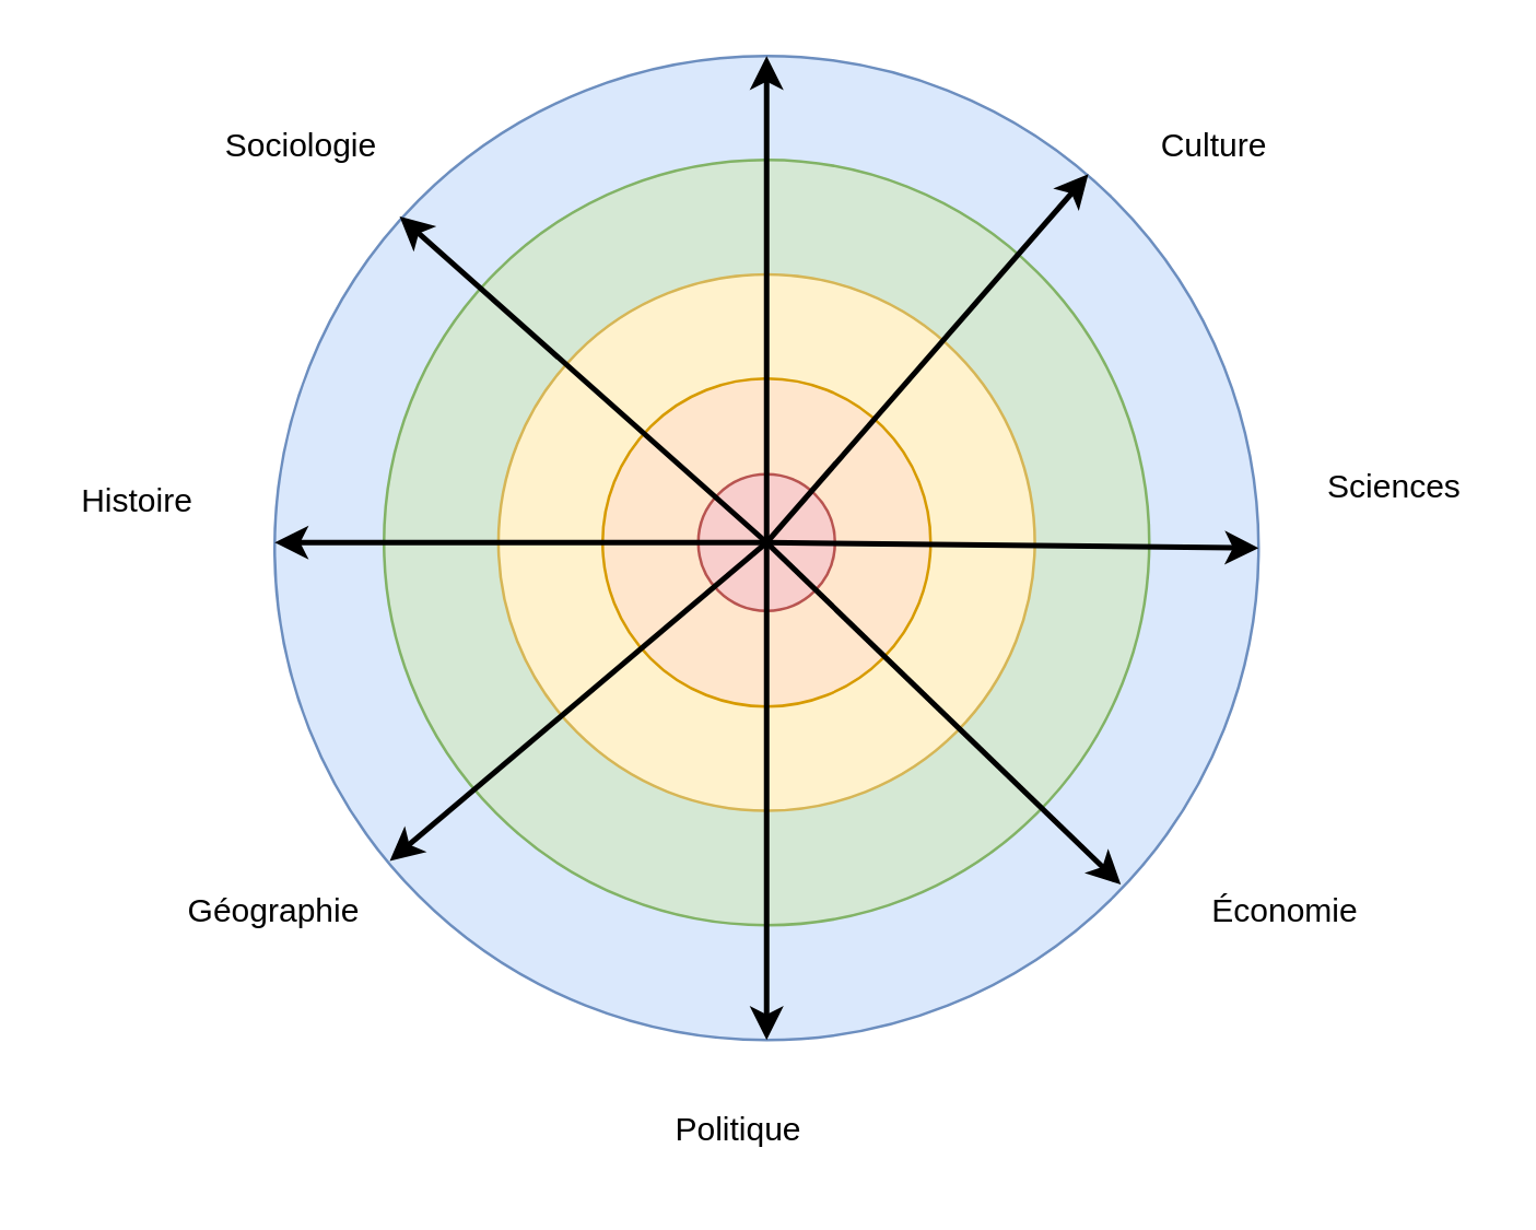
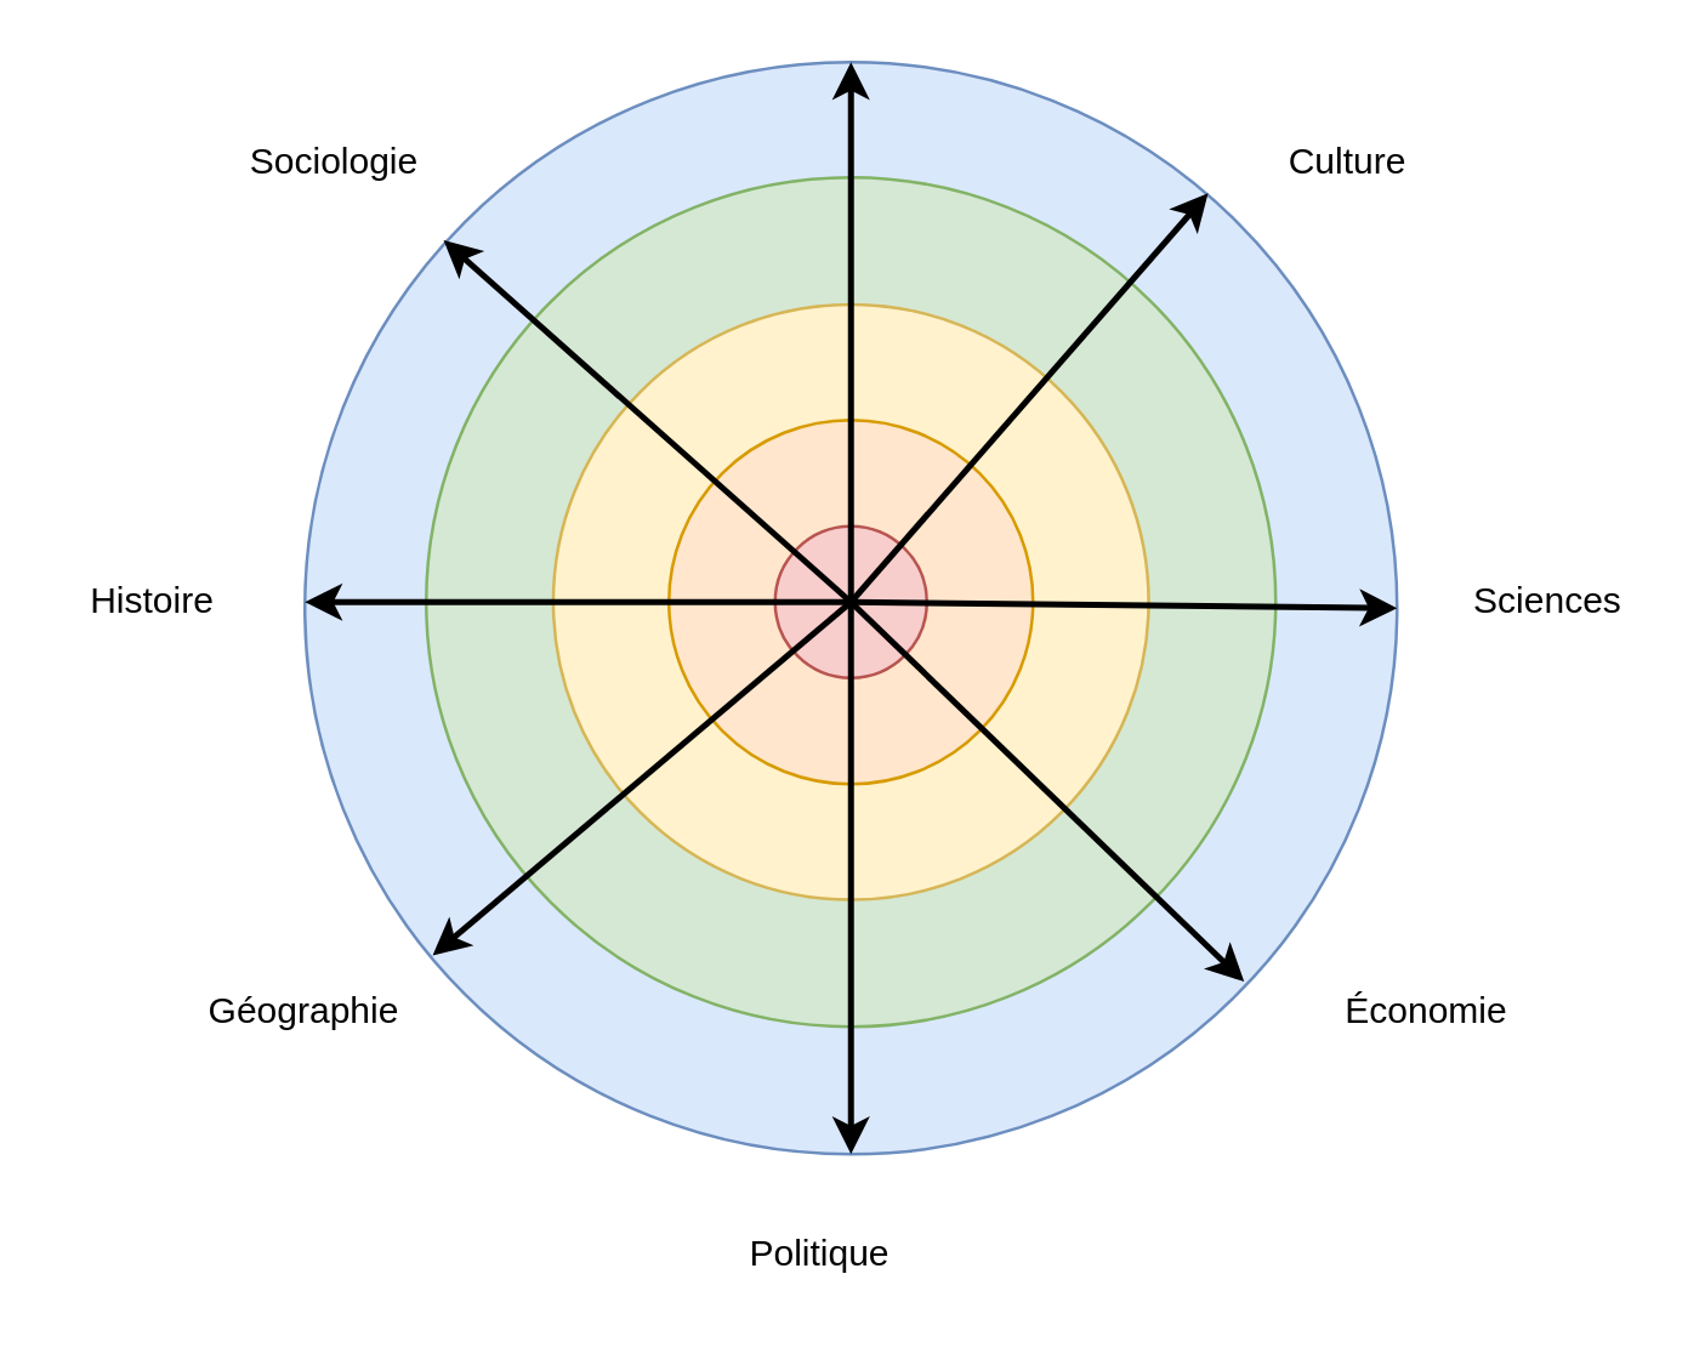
  <mxCell id="0" />
  <mxCell id="1" parent="0" />
  <mxCell id="2" value="" style="ellipse;whiteSpace=wrap;html=1;aspect=fixed;fillColor=#dae8fc;strokeColor=#6c8ebf;" vertex="1" parent="1"><mxGeometry x="100" y="20" width="360" height="360" as="geometry" /></mxCell>
  <mxCell id="3" value="" style="ellipse;whiteSpace=wrap;html=1;aspect=fixed;fillColor=#d5e8d4;strokeColor=#82b366;" vertex="1" parent="1"><mxGeometry x="140" y="58" width="280" height="280" as="geometry" /></mxCell>
  <mxCell id="4" value="" style="ellipse;whiteSpace=wrap;html=1;aspect=fixed;fillColor=#fff2cc;strokeColor=#d6b656;" vertex="1" parent="1"><mxGeometry x="181.875" y="99.875" width="196.25" height="196.25" as="geometry" /></mxCell>
  <mxCell id="5" value="" style="ellipse;whiteSpace=wrap;html=1;aspect=fixed;fillColor=#ffe6cc;strokeColor=#d79b00;" vertex="1" parent="1"><mxGeometry x="220" y="138" width="120" height="120" as="geometry" /></mxCell>
  <mxCell id="6" value="" style="ellipse;whiteSpace=wrap;html=1;aspect=fixed;fillColor=#f8cecc;strokeColor=#b85450;" vertex="1" parent="1"><mxGeometry x="255" y="173" width="50" height="50" as="geometry" /></mxCell>
  <mxCell id="7" value="" style="endArrow=classic;html=1;rounded=0;strokeWidth=2;" edge="1" parent="1" target="2"><mxGeometry width="50" height="50" relative="1" as="geometry"><mxPoint x="280" y="198" as="sourcePoint" /><mxPoint x="330" y="148" as="targetPoint" /></mxGeometry></mxCell>
  <mxCell id="8" value="" style="endArrow=classic;html=1;rounded=0;strokeWidth=2;entryX=0.5;entryY=1;entryDx=0;entryDy=0;" edge="1" parent="1" target="2"><mxGeometry width="50" height="50" relative="1" as="geometry"><mxPoint x="280" y="198" as="sourcePoint" /><mxPoint x="290" y="30" as="targetPoint" /></mxGeometry></mxCell>
  <mxCell id="9" value="" style="endArrow=classic;html=1;rounded=0;strokeWidth=2;entryX=1;entryY=0.5;entryDx=0;entryDy=0;" edge="1" parent="1" target="2"><mxGeometry width="50" height="50" relative="1" as="geometry"><mxPoint x="280" y="198" as="sourcePoint" /><mxPoint x="290" y="390" as="targetPoint" /></mxGeometry></mxCell>
  <mxCell id="10" value="" style="endArrow=classic;html=1;rounded=0;strokeWidth=2;entryX=0;entryY=0.5;entryDx=0;entryDy=0;" edge="1" parent="1"><mxGeometry width="50" height="50" relative="1" as="geometry"><mxPoint x="280" y="198" as="sourcePoint" /><mxPoint x="100" y="198" as="targetPoint" /></mxGeometry></mxCell>
  <mxCell id="11" value="" style="endArrow=classic;html=1;rounded=0;strokeWidth=2;entryX=0.127;entryY=0.163;entryDx=0;entryDy=0;entryPerimeter=0;" edge="1" parent="1" target="2"><mxGeometry width="50" height="50" relative="1" as="geometry"><mxPoint x="280" y="198" as="sourcePoint" /><mxPoint x="110" y="208" as="targetPoint" /></mxGeometry></mxCell>
  <mxCell id="12" value="" style="endArrow=classic;html=1;rounded=0;strokeWidth=2;entryX=0.827;entryY=0.12;entryDx=0;entryDy=0;entryPerimeter=0;" edge="1" parent="1" target="2"><mxGeometry width="50" height="50" relative="1" as="geometry"><mxPoint x="280" y="198" as="sourcePoint" /><mxPoint x="156" y="89" as="targetPoint" /></mxGeometry></mxCell>
  <mxCell id="13" value="" style="endArrow=classic;html=1;rounded=0;strokeWidth=2;entryX=0.86;entryY=0.842;entryDx=0;entryDy=0;entryPerimeter=0;" edge="1" parent="1" target="2"><mxGeometry width="50" height="50" relative="1" as="geometry"><mxPoint x="280" y="198" as="sourcePoint" /><mxPoint x="408" y="73" as="targetPoint" /></mxGeometry></mxCell>
  <mxCell id="14" value="" style="endArrow=classic;html=1;rounded=0;strokeWidth=2;entryX=0.117;entryY=0.818;entryDx=0;entryDy=0;entryPerimeter=0;" edge="1" parent="1" target="2"><mxGeometry width="50" height="50" relative="1" as="geometry"><mxPoint x="280" y="198" as="sourcePoint" /><mxPoint x="420" y="333" as="targetPoint" /></mxGeometry></mxCell>
  <mxCell id="15" value="Sociologie" style="text;html=1;strokeColor=none;fillColor=none;align=center;verticalAlign=middle;whiteSpace=wrap;rounded=0;" vertex="1" parent="1"><mxGeometry x="80" y="38" width="60" height="30" as="geometry" /></mxCell>
- <mxCell id="16" value="Histoire" style="text;html=1;strokeColor=none;fillColor=none;align=center;verticalAlign=middle;whiteSpace=wrap;rounded=0;" vertex="1" parent="1"><mxGeometry x="20" y="168" width="60" height="30" as="geometry" /></mxCell>
+ <mxCell id="16" value="Histoire" style="text;html=1;strokeColor=none;fillColor=none;align=center;verticalAlign=middle;whiteSpace=wrap;rounded=0;" vertex="1" parent="1"><mxGeometry x="20" y="183" width="60" height="30" as="geometry" /></mxCell>
  <mxCell id="17" value="Géographie" style="text;html=1;strokeColor=none;fillColor=none;align=center;verticalAlign=middle;whiteSpace=wrap;rounded=0;" vertex="1" parent="1"><mxGeometry x="70" y="318" width="60" height="30" as="geometry" /></mxCell>
- <mxCell id="18" value="Sciences" style="text;html=1;strokeColor=none;fillColor=none;align=center;verticalAlign=middle;whiteSpace=wrap;rounded=0;" vertex="1" parent="1"><mxGeometry x="480" y="163" width="60" height="30" as="geometry" /></mxCell>
+ <mxCell id="18" value="Sciences" style="text;html=1;strokeColor=none;fillColor=none;align=center;verticalAlign=middle;whiteSpace=wrap;rounded=0;" vertex="1" parent="1"><mxGeometry x="480" y="183" width="60" height="30" as="geometry" /></mxCell>
  <mxCell id="19" value="Politique" style="text;html=1;strokeColor=none;fillColor=none;align=center;verticalAlign=middle;whiteSpace=wrap;rounded=0;" vertex="1" parent="1"><mxGeometry x="240" y="398" width="60" height="30" as="geometry" /></mxCell>
  <mxCell id="20" value="Économie" style="text;html=1;strokeColor=none;fillColor=none;align=center;verticalAlign=middle;whiteSpace=wrap;rounded=0;" vertex="1" parent="1"><mxGeometry x="440" y="318" width="60" height="30" as="geometry" /></mxCell>
  <mxCell id="21" value="&lt;div&gt;Culture&lt;/div&gt;" style="text;html=1;strokeColor=none;fillColor=none;align=center;verticalAlign=middle;whiteSpace=wrap;rounded=0;" vertex="1" parent="1"><mxGeometry x="414" y="38" width="60" height="30" as="geometry" /></mxCell>
